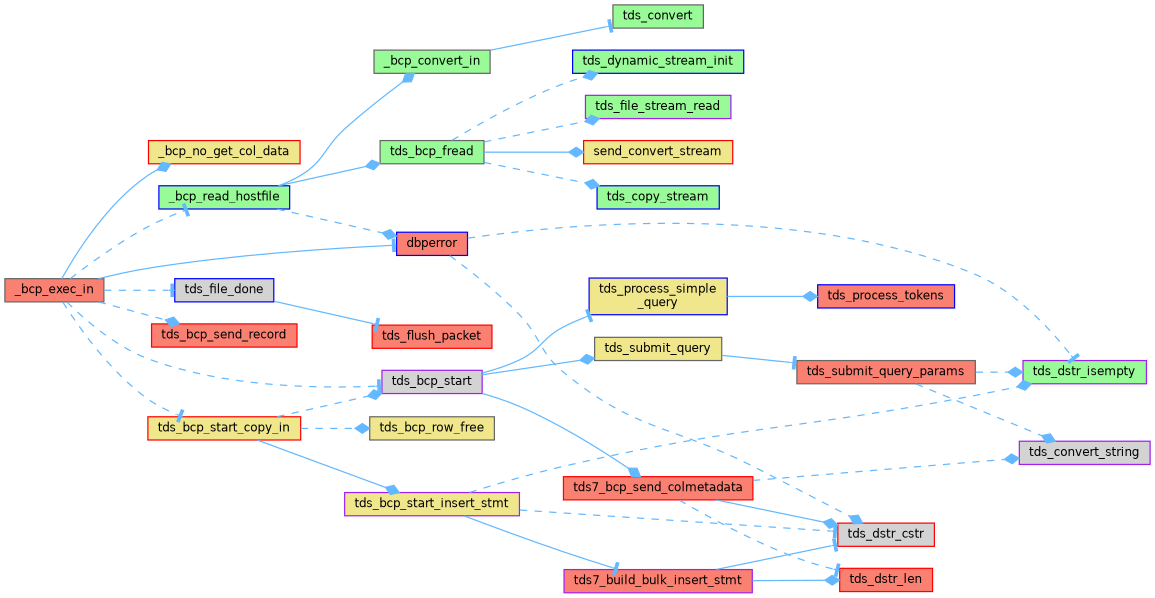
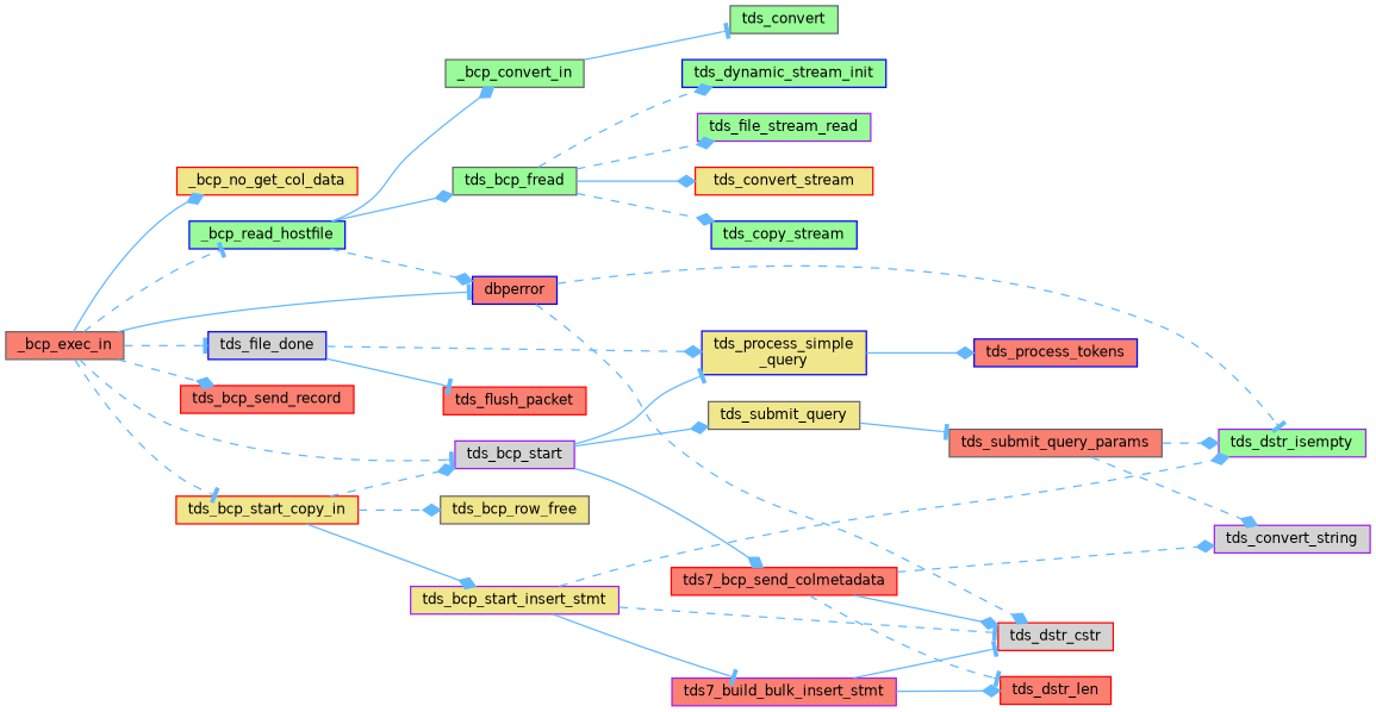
  digraph {
    rankdir=LR
    node [color=red fillcolor=salmon fontname=Helvetica fontsize=10 shape=box style=filled]
    edge [arrowhead=diamond color=steelblue1 fontname=Helvetica fontsize=10 labelfontname=Helvetica labelfontsize=10 style=dashed]
    n1 [color=gray40 fontcolor=black height=0.2 label=_bcp_exec_in width=0.4]
    n2 [fillcolor=khaki height=0.2 label=_bcp_no_get_col_data width=0.4]
    n3 [color=blue fillcolor=palegreen height=0.2 label=_bcp_read_hostfile width=0.4]
    n4 [color=blue height=0.2 label=dbperror width=0.4]
    n5 [color=blue fillcolor=lightgrey height=0.2 label=tds_file_done width=0.4]
    n6 [height=0.2 label=tds_bcp_send_record width=0.4]
    n7 [color=purple fillcolor=lightgrey height=0.2 label=tds_bcp_start width=0.4]
    n8 [fillcolor=khaki height=0.2 label=tds_bcp_start_copy_in width=0.4]
    n9 [color=gray40 fillcolor=palegreen height=0.2 label=_bcp_convert_in width=0.4]
    n10 [color=gray40 fillcolor=palegreen height=0.2 label=tds_bcp_fread width=0.4]
    n11 [fillcolor=lightgrey height=0.2 label=tds_dstr_cstr width=0.4]
    n12 [color=purple fillcolor=palegreen height=0.2 label=tds_dstr_isempty width=0.4]
    n13 [height=0.2 label=tds_flush_packet width=0.4]
    n14 [color=blue fillcolor=khaki height=0.2 label="tds_process_simple\l_query" width=0.4]
    n15 [height=0.2 label=tds7_bcp_send_colmetadata width=0.4]
    n16 [color=gray40 fillcolor=khaki height=0.2 label=tds_submit_query width=0.4]
    n17 [color=gray40 fillcolor=khaki height=0.2 label=tds_bcp_row_free width=0.4]
    n18 [color=purple fillcolor=khaki height=0.2 label=tds_bcp_start_insert_stmt width=0.4]
    n19 [color=gray40 fillcolor=palegreen height=0.2 label=tds_convert width=0.4]
-   n20 [fillcolor=khaki height=0.2 label=send_convert_stream width=0.4]
+   n20 [fillcolor=khaki height=0.2 label=tds_convert_stream width=0.4]
    n21 [color=blue fillcolor=palegreen height=0.2 label=tds_copy_stream width=0.4]
    n22 [color=blue fillcolor=palegreen height=0.2 label=tds_dynamic_stream_init width=0.4]
    n23 [color=purple fillcolor=palegreen height=0.2 label=tds_file_stream_read width=0.4]
    n24 [color=blue height=0.2 label=tds_process_tokens width=0.4]
    n25 [color=purple fillcolor=lightgrey height=0.2 label=tds_convert_string width=0.4]
    n26 [height=0.2 label=tds_dstr_len width=0.4]
    n27 [color=gray40 height=0.2 label=tds_submit_query_params width=0.4]
    n28 [color=purple height=0.2 label=tds7_build_bulk_insert_stmt width=0.4]
    n1 -> n2 [style=solid]
    n1 -> n3 [arrowhead=tee]
    n1 -> n4 [arrowhead=tee style=solid]
    n1 -> n5 [arrowhead=tee]
    n1 -> n6
    n1 -> n7 [arrowhead=tee]
    n1 -> n8 [arrowhead=tee]
    n3 -> n4
    n3 -> n9 [style=solid]
    n3 -> n10 [style=solid]
    n4 -> n11
    n4 -> n12 [arrowhead=tee]
    n5 -> n13 [arrowhead=tee style=solid]
+   n5 -> n14
    n7 -> n14 [arrowhead=tee style=solid]
    n7 -> n15 [style=solid]
    n7 -> n16 [style=solid]
    n8 -> n7
    n8 -> n17
    n8 -> n18 [style=solid]
    n9 -> n19 [arrowhead=tee style=solid]
    n10 -> n20 [style=solid]
    n10 -> n21
    n10 -> n22
    n10 -> n23
    n14 -> n24 [style=solid]
    n15 -> n11 [style=solid]
    n15 -> n25
    n15 -> n26 [arrowhead=tee]
    n16 -> n27 [arrowhead=tee style=solid]
    n18 -> n11 [arrowhead=tee]
    n18 -> n12
    n18 -> n28 [arrowhead=tee style=solid]
    n27 -> n12
    n27 -> n25
    n28 -> n11 [arrowhead=tee style=solid]
    n28 -> n26 [style=solid]
  }
